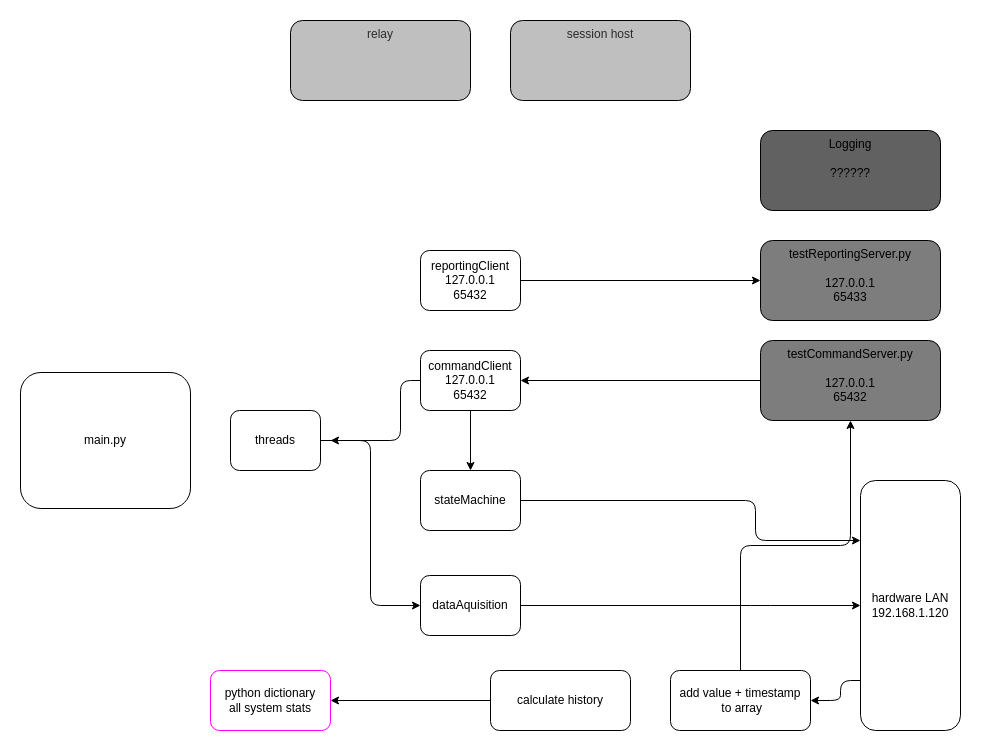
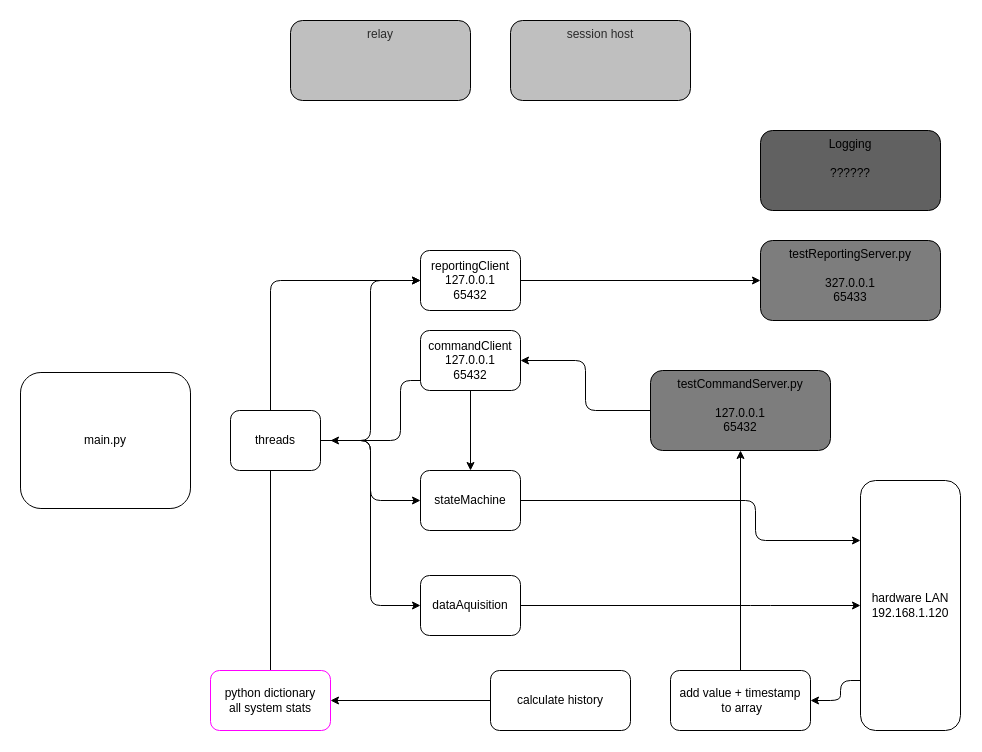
  <mxCell id="0" />
  <mxCell id="1" parent="0" />
+ <mxCell id="2" style="edgeStyle=orthogonalEdgeStyle;rounded=1;orthogonalLoop=1;jettySize=auto;html=1;" edge="1" parent="1" source="29" target="19"><mxGeometry relative="1" as="geometry"><Array as="points"><mxPoint x="270" y="280" /></Array></mxGeometry></mxCell>
  <mxCell id="3" style="edgeStyle=orthogonalEdgeStyle;rounded=1;orthogonalLoop=1;jettySize=auto;html=1;" parent="1" source="4" target="15" edge="1"><mxGeometry relative="1" as="geometry" /></mxCell>
- <mxCell id="4" value="testCommandServer.py&lt;br&gt;&lt;br&gt;127.0.0.1&lt;br&gt;65432" style="rounded=1;whiteSpace=wrap;html=1;verticalAlign=top;fillColor=#7D7D7D;" parent="1" vertex="1"><mxGeometry x="760" y="340" width="180" height="80" as="geometry" /></mxCell>
- <mxCell id="5" value="testReportingServer.py&lt;br&gt;&lt;br&gt;127.0.0.1&lt;br&gt;65433" style="rounded=1;whiteSpace=wrap;html=1;verticalAlign=top;fillColor=#7D7D7D;" parent="1" vertex="1"><mxGeometry x="760" y="240" width="180" height="80" as="geometry" /></mxCell>
+ <mxCell id="4" value="testCommandServer.py&lt;br&gt;&lt;br&gt;127.0.0.1&lt;br&gt;65432" style="rounded=1;whiteSpace=wrap;html=1;verticalAlign=top;fillColor=#7D7D7D;" parent="1" vertex="1"><mxGeometry x="650" y="370" width="180" height="80" as="geometry" /></mxCell>
+ <mxCell id="5" value="testReportingServer.py&lt;br&gt;&lt;br&gt;327.0.0.1&lt;br&gt;65433" style="rounded=1;whiteSpace=wrap;html=1;verticalAlign=top;fillColor=#7D7D7D;" parent="1" vertex="1"><mxGeometry x="760" y="240" width="180" height="80" as="geometry" /></mxCell>
  <mxCell id="6" value="main.py" style="rounded=1;whiteSpace=wrap;html=1;" parent="1" vertex="1"><mxGeometry x="20" y="372" width="170" height="136" as="geometry" /></mxCell>
  <mxCell id="7" style="edgeStyle=orthogonalEdgeStyle;rounded=1;orthogonalLoop=1;jettySize=auto;html=1;" parent="1" source="10" target="12" edge="1"><mxGeometry relative="1" as="geometry"><Array as="points"><mxPoint x="370" y="440" /><mxPoint x="370" y="605" /></Array></mxGeometry></mxCell>
+ <mxCell id="8" style="edgeStyle=orthogonalEdgeStyle;rounded=1;orthogonalLoop=1;jettySize=auto;html=1;" parent="1" source="10" target="17" edge="1"><mxGeometry relative="1" as="geometry"><Array as="points"><mxPoint x="370" y="440" /><mxPoint x="370" y="500" /></Array></mxGeometry></mxCell>
+ <mxCell id="9" style="edgeStyle=orthogonalEdgeStyle;rounded=1;orthogonalLoop=1;jettySize=auto;html=1;entryX=0;entryY=0.5;entryDx=0;entryDy=0;" parent="1" source="10" target="19" edge="1"><mxGeometry relative="1" as="geometry"><Array as="points"><mxPoint x="370" y="440" /><mxPoint x="370" y="280" /></Array></mxGeometry></mxCell>
  <mxCell id="10" value="threads" style="rounded=1;whiteSpace=wrap;html=1;" parent="1" vertex="1"><mxGeometry x="230" y="410" width="90" height="60" as="geometry" /></mxCell>
  <mxCell id="11" style="edgeStyle=orthogonalEdgeStyle;rounded=1;orthogonalLoop=1;jettySize=auto;html=1;entryX=0;entryY=0.5;entryDx=0;entryDy=0;" edge="1" parent="1" source="12" target="21"><mxGeometry relative="1" as="geometry"><Array as="points"><mxPoint x="760" y="605" /><mxPoint x="760" y="605" /></Array></mxGeometry></mxCell>
  <mxCell id="12" value="dataAquisition" style="rounded=1;whiteSpace=wrap;html=1;" parent="1" vertex="1"><mxGeometry x="420" y="575" width="100" height="60" as="geometry" /></mxCell>
  <mxCell id="13" style="edgeStyle=orthogonalEdgeStyle;rounded=1;orthogonalLoop=1;jettySize=auto;html=1;" parent="1" source="15" edge="1"><mxGeometry relative="1" as="geometry"><mxPoint x="330" y="440" as="targetPoint" /><Array as="points"><mxPoint x="400" y="380" /><mxPoint x="400" y="440" /></Array></mxGeometry></mxCell>
  <mxCell id="14" style="edgeStyle=orthogonalEdgeStyle;rounded=1;orthogonalLoop=1;jettySize=auto;html=1;" edge="1" parent="1" source="15" target="17"><mxGeometry relative="1" as="geometry" /></mxCell>
- <mxCell id="15" value="commandClient&lt;br&gt;127.0.0.1&lt;br&gt;65432" style="rounded=1;whiteSpace=wrap;html=1;" parent="1" vertex="1"><mxGeometry x="420" y="350" width="100" height="60" as="geometry" /></mxCell>
+ <mxCell id="15" value="commandClient&lt;br&gt;127.0.0.1&lt;br&gt;65432" style="rounded=1;whiteSpace=wrap;html=1;" parent="1" vertex="1"><mxGeometry x="420" y="330" width="100" height="60" as="geometry" /></mxCell>
  <mxCell id="16" style="edgeStyle=orthogonalEdgeStyle;rounded=1;orthogonalLoop=1;jettySize=auto;html=1;" parent="1" source="17" target="21" edge="1"><mxGeometry relative="1" as="geometry"><Array as="points"><mxPoint x="755" y="500" /><mxPoint x="755" y="540" /></Array></mxGeometry></mxCell>
  <mxCell id="17" value="stateMachine" style="rounded=1;whiteSpace=wrap;html=1;" parent="1" vertex="1"><mxGeometry x="420" y="470" width="100" height="60" as="geometry" /></mxCell>
  <mxCell id="18" style="edgeStyle=orthogonalEdgeStyle;rounded=1;orthogonalLoop=1;jettySize=auto;html=1;" parent="1" source="19" target="5" edge="1"><mxGeometry relative="1" as="geometry" /></mxCell>
  <mxCell id="19" value="reportingClient&lt;br&gt;127.0.0.1&lt;br&gt;65432" style="rounded=1;whiteSpace=wrap;html=1;" parent="1" vertex="1"><mxGeometry x="420" y="250" width="100" height="60" as="geometry" /></mxCell>
  <mxCell id="20" style="edgeStyle=orthogonalEdgeStyle;rounded=1;orthogonalLoop=1;jettySize=auto;html=1;" edge="1" parent="1" source="21" target="26"><mxGeometry relative="1" as="geometry"><Array as="points"><mxPoint x="840" y="680" /><mxPoint x="840" y="700" /></Array></mxGeometry></mxCell>
  <mxCell id="21" value="hardware LAN&lt;br&gt;192.168.1.120" style="rounded=1;whiteSpace=wrap;html=1;" parent="1" vertex="1"><mxGeometry x="860" y="480" width="100" height="250" as="geometry" /></mxCell>
  <mxCell id="22" value="Logging&lt;br&gt;&lt;br&gt;??????" style="rounded=1;whiteSpace=wrap;html=1;verticalAlign=top;fillColor=#616161;" parent="1" vertex="1"><mxGeometry x="760" y="130" width="180" height="80" as="geometry" /></mxCell>
  <mxCell id="23" value="session host" style="rounded=1;whiteSpace=wrap;html=1;verticalAlign=top;fillColor=#BFBFBF;fontColor=#2B2B2B;" parent="1" vertex="1"><mxGeometry x="510" y="20" width="180" height="80" as="geometry" /></mxCell>
  <mxCell id="24" value="relay" style="rounded=1;whiteSpace=wrap;html=1;verticalAlign=top;fillColor=#BFBFBF;fontColor=#2B2B2B;" parent="1" vertex="1"><mxGeometry x="290" y="20" width="180" height="80" as="geometry" /></mxCell>
  <mxCell id="25" style="edgeStyle=orthogonalEdgeStyle;rounded=1;orthogonalLoop=1;jettySize=auto;html=1;" edge="1" parent="1" source="26" target="4"><mxGeometry relative="1" as="geometry" /></mxCell>
  <mxCell id="26" value="add value + timestamp&lt;br&gt;&amp;nbsp;to array" style="rounded=1;whiteSpace=wrap;html=1;" vertex="1" parent="1"><mxGeometry x="670" y="670" width="140" height="60" as="geometry" /></mxCell>
  <mxCell id="27" style="edgeStyle=orthogonalEdgeStyle;rounded=1;orthogonalLoop=1;jettySize=auto;html=1;exitX=0;exitY=0.5;exitDx=0;exitDy=0;" edge="1" parent="1" source="28" target="29"><mxGeometry relative="1" as="geometry" /></mxCell>
  <mxCell id="28" value="calculate history" style="rounded=1;whiteSpace=wrap;html=1;" vertex="1" parent="1"><mxGeometry x="490" y="670" width="140" height="60" as="geometry" /></mxCell>
  <mxCell id="29" value="python dictionary&lt;br&gt;all system stats" style="rounded=1;whiteSpace=wrap;html=1;strokeColor=#FF00FF;" vertex="1" parent="1"><mxGeometry x="210" y="670" width="120" height="60" as="geometry" /></mxCell>
